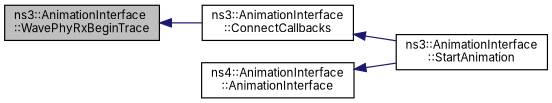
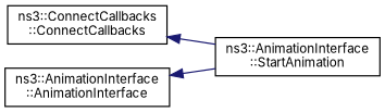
  digraph {
    fontname=Inter
    rankdir=LR
    node [color=black fillcolor=white fontname=Inter fontsize=10 shape=record style=filled]
    edge [color=midnightblue dir=back fontname=Inter fontsize=10 labelfontname=Helvetica labelfontsize=10 style=solid]
-   n1 [fillcolor=grey75 fontcolor=black height=0.2 label="ns3::AnimationInterface\l::WavePhyRxBeginTrace" width=0.4]
-   n2 [height=0.2 label="ns3::AnimationInterface\l::ConnectCallbacks" width=0.4]
+   n2 [height=0.2 label="ns3::ConnectCallbacks\l::ConnectCallbacks" width=0.4]
    n3 [height=0.2 label="ns3::AnimationInterface\l::StartAnimation" width=0.4]
-   n4 [height=0.2 label="ns4::AnimationInterface\l::AnimationInterface" width=0.4]
-   n1 -> n2
+   n4 [height=0.2 label="ns3::AnimationInterface\l::AnimationInterface" width=0.4]
    n2 -> n3
    n4 -> n3
  }
